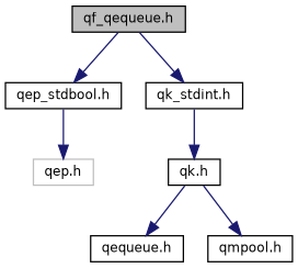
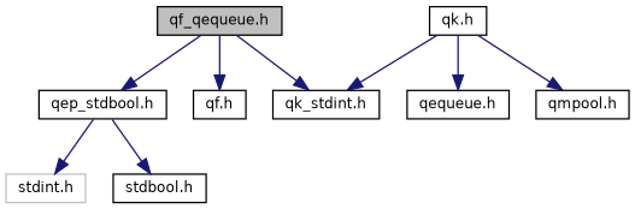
  digraph {
    node [color=black fillcolor=white fontname=Helvetica fontsize=10 shape=record style=filled]
    edge [color=midnightblue fontname=Helvetica fontsize=10 labelfontname=Helvetica labelfontsize=10 style=solid]
    n1 [fillcolor=grey75 fontcolor=black height=0.2 label="qf_qequeue.h" width=0.4]
    n2 [height=0.2 label="qep_stdbool.h" width=0.4]
    n3 [height=0.2 label="qk_stdint.h" width=0.4]
-   n5 [color=grey75 height=0.2 label="qep.h" width=0.4]
+   n4 [height=0.2 label="qf.h" width=0.4]
+   n5 [color=grey75 height=0.2 label="stdint.h" width=0.4]
+   n6 [height=0.2 label="stdbool.h" width=0.4]
    n7 [height=0.2 label="qk.h" width=0.4]
    n8 [height=0.2 label="qequeue.h" width=0.4]
    n9 [height=0.2 label="qmpool.h" width=0.4]
    n1 -> n2
    n1 -> n3
+   n1 -> n4
    n2 -> n5
-   n3 -> n7
+   n2 -> n6
+   n7 -> n3
    n7 -> n8
    n7 -> n9
  }
